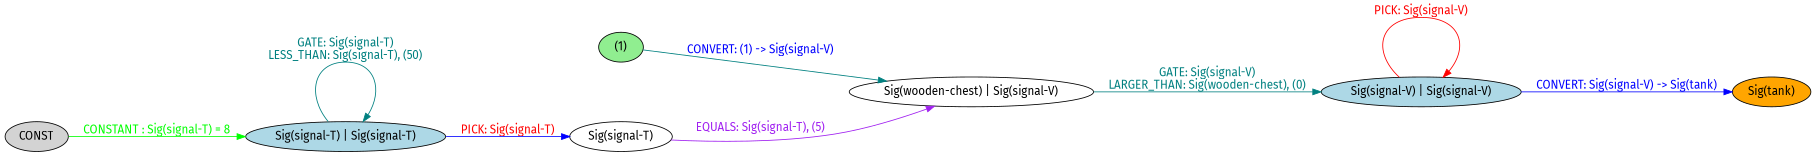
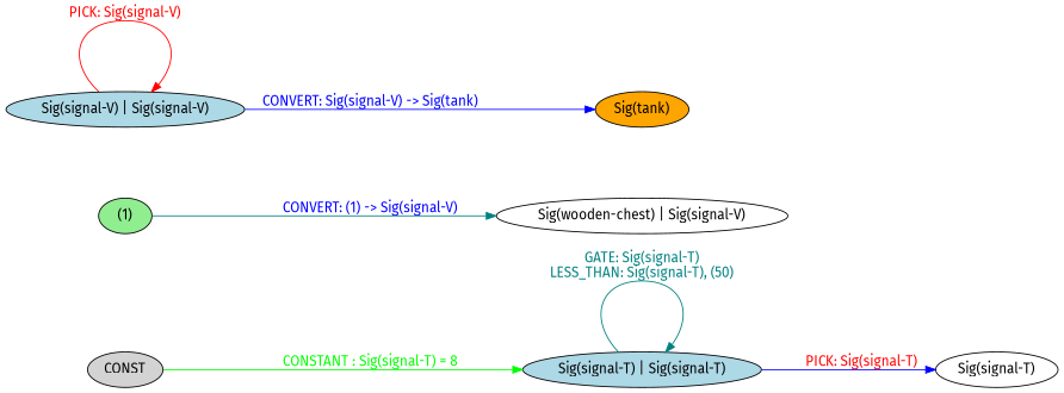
  strict digraph {
    fontname="Fira Sans"
    nodesep=1
    rankdir=LR
    node [fillcolor=white fontname="Fira Sans" style=filled]
    edge [color=teal fontcolor=teal fontname="Fira Sans"]
    n1 [label="Sig(signal-T)"]
    n2 [label="Sig(wooden-chest) | Sig(signal-V)"]
    n3 [fillcolor=lightblue label="Sig(signal-V) | Sig(signal-V)"]
    n4 [fillcolor=lightgreen label="(1)"]
    n5 [fillcolor=lightblue label="Sig(signal-T) | Sig(signal-T)"]
    n6 [fillcolor=orange label="Sig(tank)"]
    n7 [fillcolor=lightgray label=CONST]
-   n1 -> n2 [color=purple fontcolor=purple label="EQUALS: Sig(signal-T), (5)"]
-   n2 -> n3 [label="GATE: Sig(signal-V)\nLARGER_THAN: Sig(wooden-chest), (0)"]
    n3 -> n3 [color=red fontcolor=red label="PICK: Sig(signal-V)"]
    n3 -> n6 [color=blue fontcolor=blue label="CONVERT: Sig(signal-V) -> Sig(tank)"]
    n4 -> n2 [fontcolor=blue label="CONVERT: (1) -> Sig(signal-V)"]
    n5 -> n1 [color=blue fontcolor=red label="PICK: Sig(signal-T)"]
    n5 -> n5 [label="GATE: Sig(signal-T)\nLESS_THAN: Sig(signal-T), (50)"]
    n7 -> n5 [color=green fontcolor=green label="CONSTANT : Sig(signal-T) = 8"]
  }
